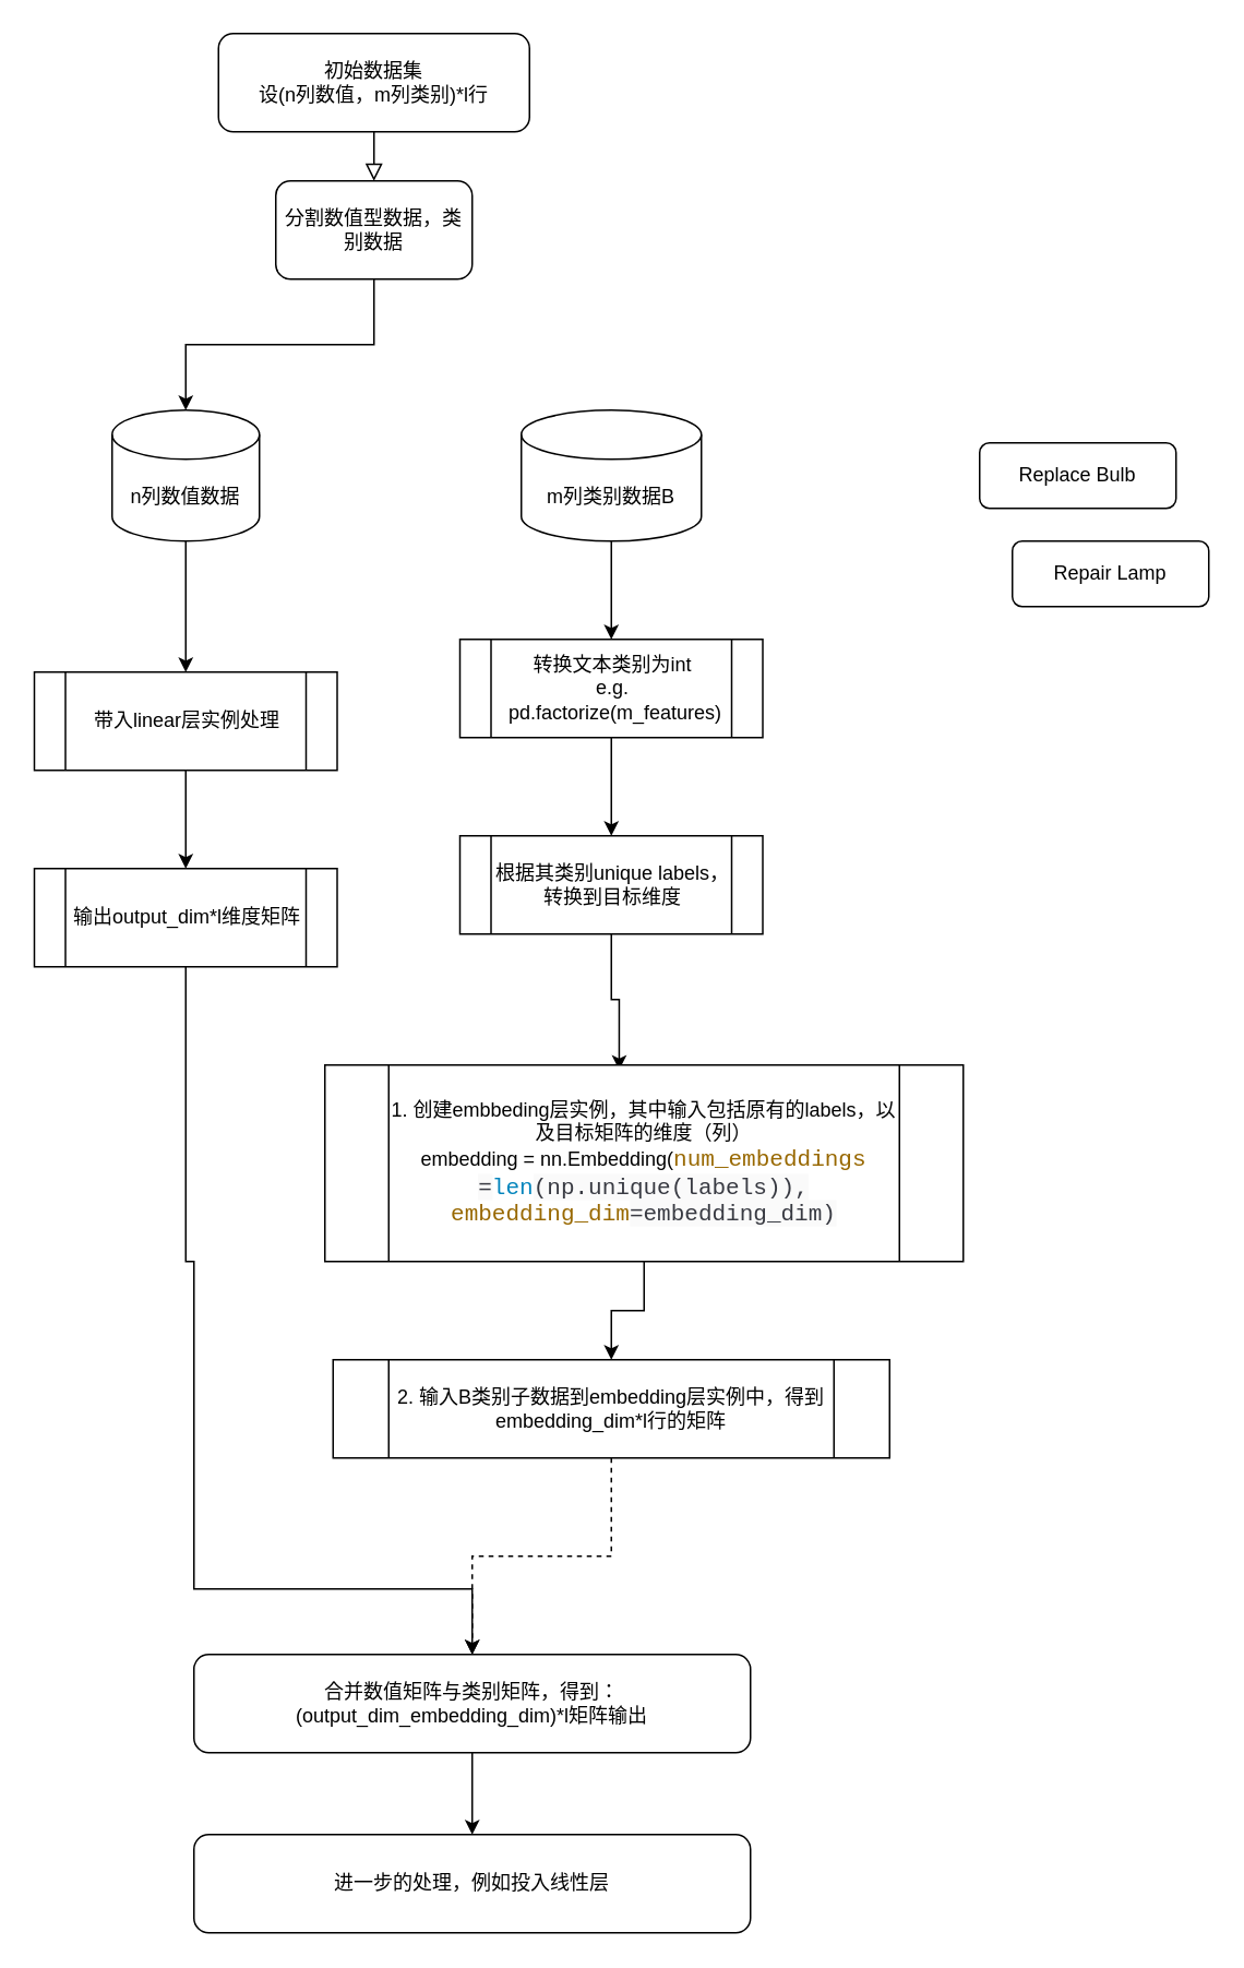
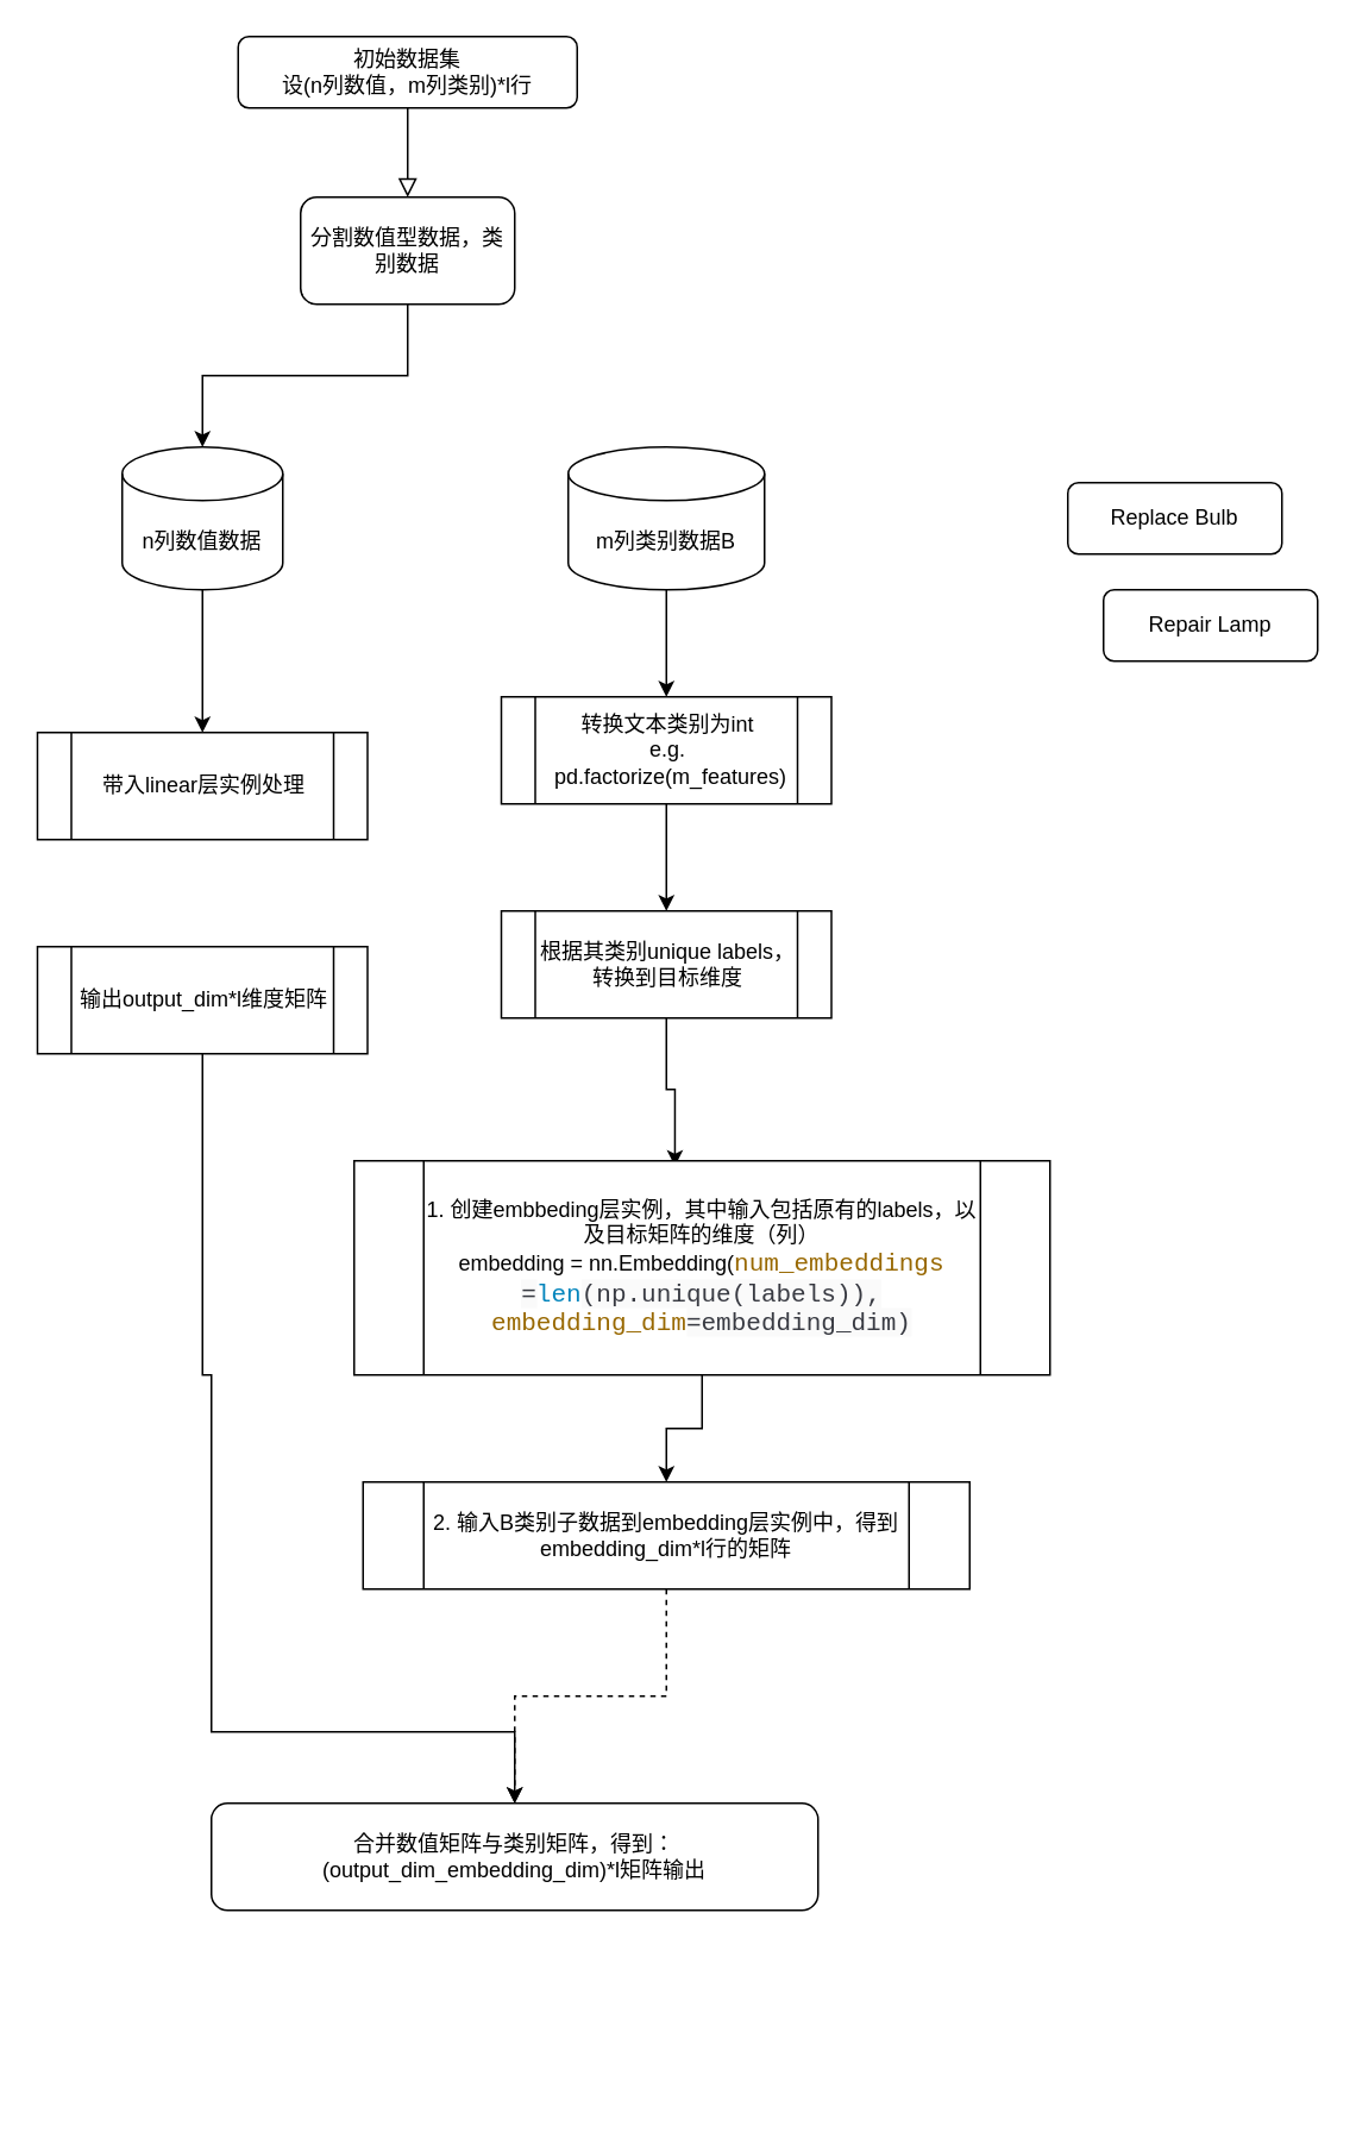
  <mxCell id="0" />
  <mxCell id="1" parent="0" />
  <mxCell id="2" value="" style="rounded=0;html=1;jettySize=auto;orthogonalLoop=1;fontSize=11;endArrow=block;endFill=0;endSize=8;strokeWidth=1;shadow=0;labelBackgroundColor=none;edgeStyle=orthogonalEdgeStyle;" parent="1" source="3" edge="1"><mxGeometry relative="1" as="geometry"><mxPoint x="228" y="110" as="targetPoint" /></mxGeometry></mxCell>
- <mxCell id="3" value="初始数据集&lt;br&gt;设(n列数值，m列类别)*l行" style="rounded=1;whiteSpace=wrap;html=1;fontSize=12;glass=0;strokeWidth=1;shadow=0;" parent="1" vertex="1"><mxGeometry x="133" y="20" width="190" height="60" as="geometry" /></mxCell>
+ <mxCell id="3" value="初始数据集&lt;br&gt;设(n列数值，m列类别)*l行" style="rounded=1;whiteSpace=wrap;html=1;fontSize=12;glass=0;strokeWidth=1;shadow=0;" parent="1" vertex="1"><mxGeometry x="133" y="20" width="190" height="40" as="geometry" /></mxCell>
  <mxCell id="4" value="Repair Lamp" style="rounded=1;whiteSpace=wrap;html=1;fontSize=12;glass=0;strokeWidth=1;shadow=0;" parent="1" vertex="1"><mxGeometry x="618" y="330" width="120" height="40" as="geometry" /></mxCell>
  <mxCell id="5" value="Replace Bulb" style="rounded=1;whiteSpace=wrap;html=1;fontSize=12;glass=0;strokeWidth=1;shadow=0;" parent="1" vertex="1"><mxGeometry x="598" y="270" width="120" height="40" as="geometry" /></mxCell>
  <mxCell id="6" style="edgeStyle=orthogonalEdgeStyle;rounded=0;orthogonalLoop=1;jettySize=auto;html=1;exitX=0.5;exitY=1;exitDx=0;exitDy=0;" parent="1" source="7" target="13" edge="1"><mxGeometry relative="1" as="geometry" /></mxCell>
  <mxCell id="7" value="分割数值型数据，类别数据" style="rounded=1;whiteSpace=wrap;html=1;" parent="1" vertex="1"><mxGeometry x="168" y="110" width="120" height="60" as="geometry" /></mxCell>
  <mxCell id="8" style="edgeStyle=orthogonalEdgeStyle;rounded=0;orthogonalLoop=1;jettySize=auto;html=1;entryX=0.5;entryY=0;entryDx=0;entryDy=0;" parent="1" source="9" target="15" edge="1"><mxGeometry relative="1" as="geometry" /></mxCell>
  <mxCell id="9" value="转换文本类别为int &lt;br&gt;e.g.&lt;br&gt;&amp;nbsp;pd.factorize(m_features)" style="shape=process;whiteSpace=wrap;html=1;backgroundOutline=1;" parent="1" vertex="1"><mxGeometry x="280.5" y="390" width="185" height="60" as="geometry" /></mxCell>
  <mxCell id="10" style="edgeStyle=orthogonalEdgeStyle;rounded=0;orthogonalLoop=1;jettySize=auto;html=1;exitX=0.5;exitY=1;exitDx=0;exitDy=0;exitPerimeter=0;" parent="1" source="11" target="9" edge="1"><mxGeometry relative="1" as="geometry" /></mxCell>
  <mxCell id="11" value="m列类别数据B" style="shape=cylinder3;whiteSpace=wrap;html=1;boundedLbl=1;backgroundOutline=1;size=15;" parent="1" vertex="1"><mxGeometry x="318" y="250" width="110" height="80" as="geometry" /></mxCell>
  <mxCell id="12" style="edgeStyle=orthogonalEdgeStyle;rounded=0;orthogonalLoop=1;jettySize=auto;html=1;exitX=0.5;exitY=1;exitDx=0;exitDy=0;exitPerimeter=0;" parent="1" source="13" target="21" edge="1"><mxGeometry relative="1" as="geometry" /></mxCell>
  <mxCell id="13" value="n列数值数据" style="shape=cylinder3;whiteSpace=wrap;html=1;boundedLbl=1;backgroundOutline=1;size=15;" parent="1" vertex="1"><mxGeometry x="68" y="250" width="90" height="80" as="geometry" /></mxCell>
  <mxCell id="14" style="edgeStyle=orthogonalEdgeStyle;rounded=0;orthogonalLoop=1;jettySize=auto;html=1;entryX=0.461;entryY=0.025;entryDx=0;entryDy=0;entryPerimeter=0;" parent="1" source="15" target="17" edge="1"><mxGeometry relative="1" as="geometry" /></mxCell>
  <mxCell id="15" value="根据其类别unique labels，转换到目标维度&lt;br&gt;" style="shape=process;whiteSpace=wrap;html=1;backgroundOutline=1;" parent="1" vertex="1"><mxGeometry x="280.5" y="510" width="185" height="60" as="geometry" /></mxCell>
  <mxCell id="16" style="edgeStyle=orthogonalEdgeStyle;rounded=0;orthogonalLoop=1;jettySize=auto;html=1;" parent="1" source="17" target="19" edge="1"><mxGeometry relative="1" as="geometry" /></mxCell>
  <mxCell id="17" value="1. 创建embbeding层实例，其中输入包括原有的labels，以及目标矩阵的维度（列）&lt;br&gt;embedding = nn.Embedding(&lt;span style=&quot;font-family: Consolas, &amp;quot;Courier New&amp;quot;, monospace; font-size: 14px; color: rgb(152, 104, 1);&quot;&gt;num_embeddings&lt;br&gt;&lt;/span&gt;&lt;span style=&quot;background-color: rgb(250, 250, 250); color: rgb(56, 58, 66); font-family: Consolas, &amp;quot;Courier New&amp;quot;, monospace; font-size: 14px;&quot;&gt;=&lt;/span&gt;&lt;span style=&quot;font-family: Consolas, &amp;quot;Courier New&amp;quot;, monospace; font-size: 14px; color: rgb(1, 132, 188);&quot;&gt;len&lt;/span&gt;&lt;span style=&quot;background-color: rgb(250, 250, 250); color: rgb(56, 58, 66); font-family: Consolas, &amp;quot;Courier New&amp;quot;, monospace; font-size: 14px;&quot;&gt;(np.unique(labels)), &lt;/span&gt;&lt;span style=&quot;font-family: Consolas, &amp;quot;Courier New&amp;quot;, monospace; font-size: 14px; color: rgb(152, 104, 1);&quot;&gt;embedding_dim&lt;/span&gt;&lt;span style=&quot;background-color: rgb(250, 250, 250); color: rgb(56, 58, 66); font-family: Consolas, &amp;quot;Courier New&amp;quot;, monospace; font-size: 14px;&quot;&gt;=embedding_dim)&lt;/span&gt;" style="shape=process;whiteSpace=wrap;html=1;backgroundOutline=1;" parent="1" vertex="1"><mxGeometry x="198" y="650" width="390" height="120" as="geometry" /></mxCell>
  <mxCell id="18" style="edgeStyle=orthogonalEdgeStyle;rounded=0;orthogonalLoop=1;jettySize=auto;html=1;dashed=1;" parent="1" source="19" target="25" edge="1"><mxGeometry relative="1" as="geometry" /></mxCell>
  <mxCell id="19" value="2. 输入B类别子数据到embedding层实例中，得到embedding_dim*l行的矩阵" style="shape=process;whiteSpace=wrap;html=1;backgroundOutline=1;" parent="1" vertex="1"><mxGeometry x="203" y="830" width="340" height="60" as="geometry" /></mxCell>
- <mxCell id="20" style="edgeStyle=orthogonalEdgeStyle;rounded=0;orthogonalLoop=1;jettySize=auto;html=1;exitX=0.5;exitY=1;exitDx=0;exitDy=0;" parent="1" source="21" target="23" edge="1"><mxGeometry relative="1" as="geometry" /></mxCell>
  <mxCell id="21" value="带入linear层实例处理" style="shape=process;whiteSpace=wrap;html=1;backgroundOutline=1;" parent="1" vertex="1"><mxGeometry x="20.5" y="410" width="185" height="60" as="geometry" /></mxCell>
  <mxCell id="22" style="edgeStyle=orthogonalEdgeStyle;rounded=0;orthogonalLoop=1;jettySize=auto;html=1;exitX=0.5;exitY=1;exitDx=0;exitDy=0;entryX=0.5;entryY=0;entryDx=0;entryDy=0;" parent="1" source="23" target="25" edge="1"><mxGeometry relative="1" as="geometry"><Array as="points"><mxPoint x="113" y="770" /><mxPoint x="118" y="770" /><mxPoint x="118" y="970" /></Array></mxGeometry></mxCell>
  <mxCell id="23" value="输出output_dim*l维度矩阵" style="shape=process;whiteSpace=wrap;html=1;backgroundOutline=1;" parent="1" vertex="1"><mxGeometry x="20.5" y="530" width="185" height="60" as="geometry" /></mxCell>
- <mxCell id="24" style="edgeStyle=orthogonalEdgeStyle;rounded=0;orthogonalLoop=1;jettySize=auto;html=1;exitX=0.5;exitY=1;exitDx=0;exitDy=0;" parent="1" source="25" target="26" edge="1"><mxGeometry relative="1" as="geometry" /></mxCell>
  <mxCell id="25" value="合并数值矩阵与类别矩阵，得到：(output_dim_embedding_dim)*l矩阵输出" style="rounded=1;whiteSpace=wrap;html=1;" parent="1" vertex="1"><mxGeometry x="118" y="1010" width="340" height="60" as="geometry" /></mxCell>
- <mxCell id="26" value="进一步的处理，例如投入线性层" style="rounded=1;whiteSpace=wrap;html=1;" parent="1" vertex="1"><mxGeometry x="118" y="1120" width="340" height="60" as="geometry" /></mxCell>
